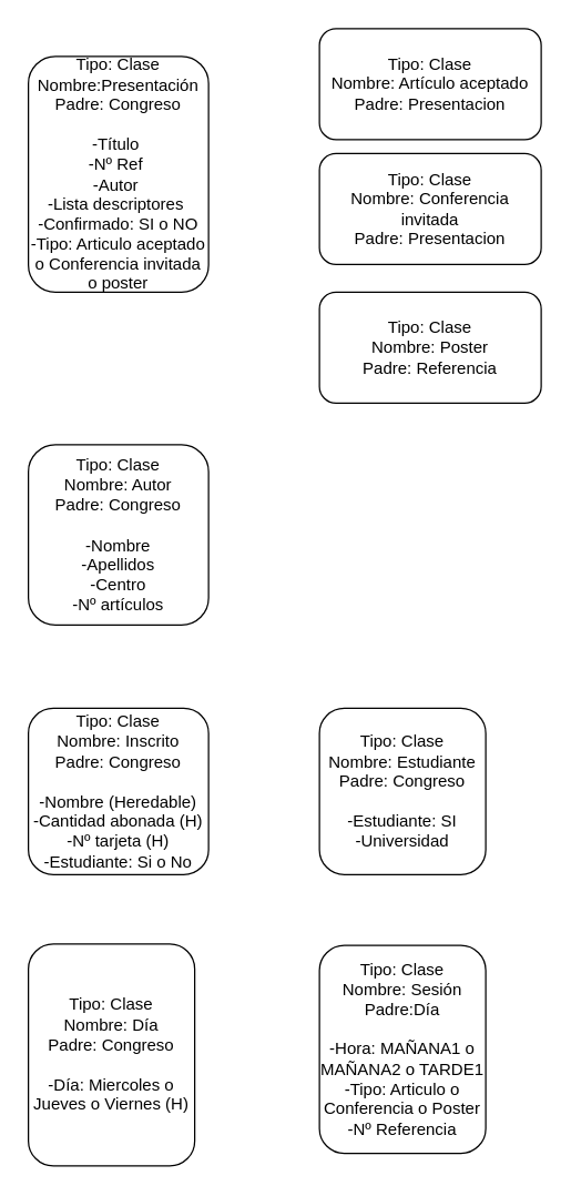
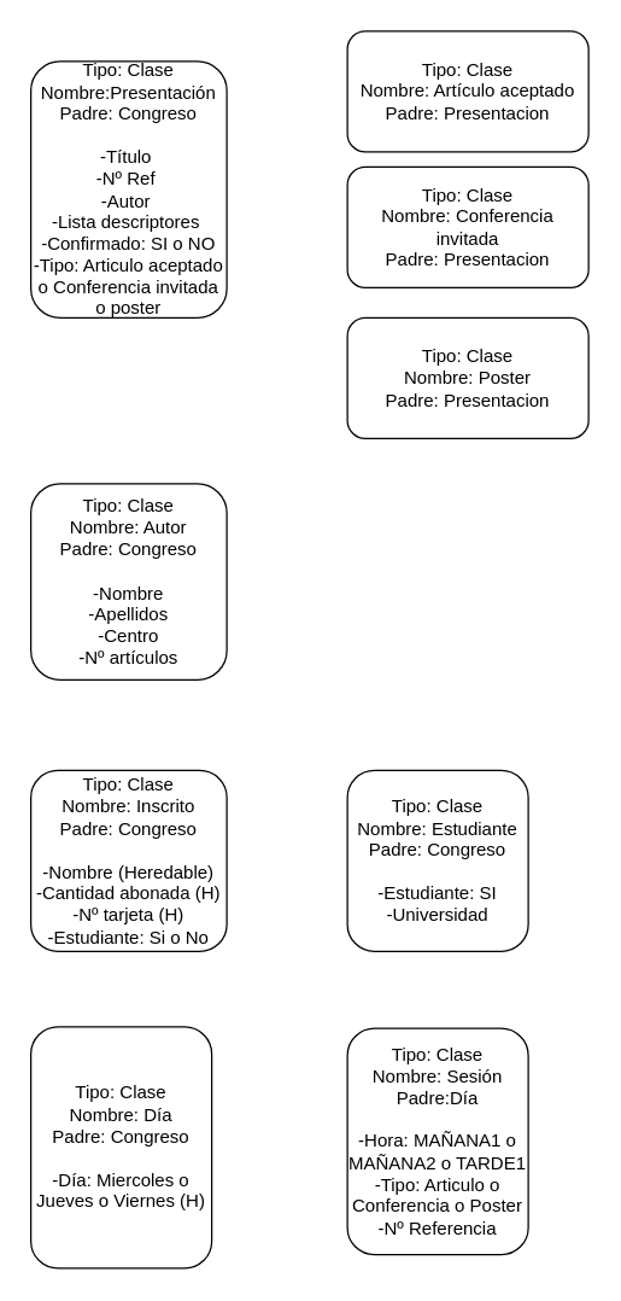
  <mxCell id="0" />
  <mxCell id="1" parent="0" />
  <mxCell id="2" value="Tipo: Clase&lt;br&gt;Nombre:Presentación&lt;br&gt;Padre: Congreso&lt;br&gt;&lt;br&gt;-Título&amp;nbsp;&lt;br&gt;-Nº Ref&amp;nbsp;&lt;br&gt;-Autor&amp;nbsp;&lt;br&gt;-Lista descriptores&amp;nbsp;&lt;br&gt;-Confirmado: SI o NO&lt;br&gt;-Tipo: Articulo aceptado o Conferencia invitada o poster" style="rounded=1;whiteSpace=wrap;html=1;" vertex="1" parent="1"><mxGeometry x="20" y="40" width="130" height="170" as="geometry" /></mxCell>
  <mxCell id="3" value="Tipo: Clase&lt;br&gt;Nombre: Artículo aceptado&lt;br&gt;Padre: Presentacion" style="rounded=1;whiteSpace=wrap;html=1;" vertex="1" parent="1"><mxGeometry x="230" y="20" width="160" height="80" as="geometry" /></mxCell>
  <mxCell id="4" value="Tipo: Clase&lt;br&gt;Nombre: Conferencia invitada&lt;br&gt;Padre: Presentacion" style="rounded=1;whiteSpace=wrap;html=1;" vertex="1" parent="1"><mxGeometry x="230" y="110" width="160" height="80" as="geometry" /></mxCell>
- <mxCell id="5" value="Tipo: Clase&lt;br&gt;Nombre: Poster&lt;br&gt;Padre: Referencia" style="rounded=1;whiteSpace=wrap;html=1;" vertex="1" parent="1"><mxGeometry x="230" y="210" width="160" height="80" as="geometry" /></mxCell>
+ <mxCell id="5" value="Tipo: Clase&lt;br&gt;Nombre: Poster&lt;br&gt;Padre: Presentacion" style="rounded=1;whiteSpace=wrap;html=1;" vertex="1" parent="1"><mxGeometry x="230" y="210" width="160" height="80" as="geometry" /></mxCell>
  <mxCell id="6" value="Tipo: Clase&lt;br&gt;Nombre: Autor&lt;br&gt;Padre: Congreso&lt;br&gt;&lt;br&gt;-Nombre&lt;br&gt;-Apellidos&lt;br&gt;-Centro&lt;br&gt;-Nº artículos" style="rounded=1;whiteSpace=wrap;html=1;" vertex="1" parent="1"><mxGeometry x="20" y="320" width="130" height="130" as="geometry" /></mxCell>
  <mxCell id="7" value="Tipo: Clase&lt;br&gt;Nombre: Inscrito&lt;br&gt;Padre: Congreso&lt;br&gt;&lt;br&gt;-Nombre (Heredable)&lt;br&gt;-Cantidad abonada (H)&lt;br&gt;-Nº tarjeta (H)&lt;br&gt;-Estudiante: Si o No" style="rounded=1;whiteSpace=wrap;html=1;" vertex="1" parent="1"><mxGeometry x="20" y="510" width="130" height="120" as="geometry" /></mxCell>
  <mxCell id="8" value="Tipo: Clase&lt;br&gt;Nombre: Estudiante&lt;br&gt;Padre: Congreso&lt;br&gt;&lt;br&gt;-Estudiante: SI&lt;br&gt;-Universidad" style="rounded=1;whiteSpace=wrap;html=1;" vertex="1" parent="1"><mxGeometry x="230" y="510" width="120" height="120" as="geometry" /></mxCell>
  <mxCell id="9" value="Tipo: Clase&lt;br&gt;Nombre: Día&lt;br&gt;Padre: Congreso&lt;br&gt;&lt;br&gt;-Día: Miercoles o Jueves o Viernes (H)" style="rounded=1;whiteSpace=wrap;html=1;" vertex="1" parent="1"><mxGeometry x="20" y="680" width="120" height="160" as="geometry" /></mxCell>
  <mxCell id="10" value="Tipo: Clase&lt;br&gt;Nombre: Sesión&lt;br&gt;Padre:Día&lt;br&gt;&lt;br&gt;-Hora: MAÑANA1 o MAÑANA2 o TARDE1&lt;br&gt;-Tipo: Articulo o Conferencia o Poster&lt;br&gt;-Nº Referencia" style="rounded=1;whiteSpace=wrap;html=1;" vertex="1" parent="1"><mxGeometry x="230" y="681" width="120" height="150" as="geometry" /></mxCell>
